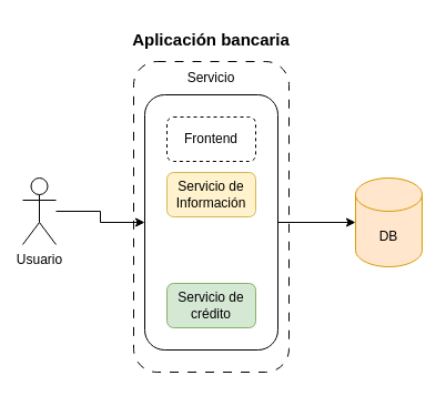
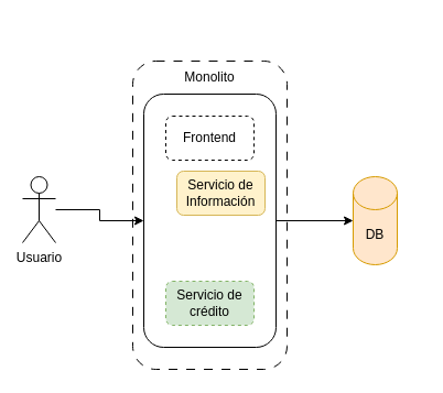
  <mxCell id="0" />
  <mxCell id="1" parent="0" />
  <mxCell id="2" value="Usuario" style="shape=umlActor;verticalLabelPosition=bottom;verticalAlign=top;html=1;outlineConnect=0;" vertex="1" parent="1"><mxGeometry x="20" y="160" width="30" height="60" as="geometry" /></mxCell>
  <mxCell id="3" value="" style="rounded=1;whiteSpace=wrap;html=1;dashed=1;strokeWidth=1;perimeterSpacing=0;dashPattern=8 8;" vertex="1" parent="1"><mxGeometry x="120" y="55" width="140" height="280" as="geometry" /></mxCell>
- <mxCell id="4" value="Aplicación bancaria" style="text;html=1;align=center;verticalAlign=middle;whiteSpace=wrap;rounded=0;fontSize=15;fontStyle=1" vertex="1" parent="1"><mxGeometry x="116.25" y="20" width="147.5" height="30" as="geometry" /></mxCell>
  <mxCell id="5" value="" style="rounded=1;whiteSpace=wrap;html=1;" vertex="1" parent="1"><mxGeometry x="130" y="85" width="120" height="230" as="geometry" /></mxCell>
- <mxCell id="6" value="Servicio" style="text;html=1;align=center;verticalAlign=middle;whiteSpace=wrap;rounded=0;" vertex="1" parent="1"><mxGeometry x="160" y="55" width="60" height="30" as="geometry" /></mxCell>
+ <mxCell id="6" value="Monolito" style="text;html=1;align=center;verticalAlign=middle;whiteSpace=wrap;rounded=0;" vertex="1" parent="1"><mxGeometry x="160" y="55" width="60" height="30" as="geometry" /></mxCell>
  <mxCell id="7" value="Frontend" style="rounded=1;whiteSpace=wrap;html=1;dashed=1;" vertex="1" parent="1"><mxGeometry x="150" y="105" width="80" height="40" as="geometry" /></mxCell>
- <mxCell id="8" value="Servicio de Información" style="rounded=1;whiteSpace=wrap;html=1;fillColor=#fff2cc;strokeColor=#d6b656;" vertex="1" parent="1"><mxGeometry x="150" y="155" width="80" height="40" as="geometry" /></mxCell>
- <mxCell id="9" value="Servicio de crédito" style="rounded=1;whiteSpace=wrap;html=1;fillColor=#d5e8d4;strokeColor=#82b366;" vertex="1" parent="1"><mxGeometry x="150" y="255" width="80" height="40" as="geometry" /></mxCell>
+ <mxCell id="8" value="Servicio de Información" style="rounded=1;whiteSpace=wrap;html=1;fillColor=#fff2cc;strokeColor=#d6b656;" vertex="1" parent="1"><mxGeometry x="160" y="155" width="80" height="40" as="geometry" /></mxCell>
+ <mxCell id="9" value="Servicio de crédito" style="rounded=1;whiteSpace=wrap;html=1;fillColor=#d5e8d4;strokeColor=#82b366;dashed=1;" vertex="1" parent="1"><mxGeometry x="150" y="255" width="80" height="40" as="geometry" /></mxCell>
  <mxCell id="10" style="edgeStyle=orthogonalEdgeStyle;rounded=0;orthogonalLoop=1;jettySize=auto;html=1;entryX=0;entryY=0.5;entryDx=0;entryDy=0;" edge="1" parent="1" source="2" target="5"><mxGeometry relative="1" as="geometry"><mxPoint x="127" y="180" as="targetPoint" /></mxGeometry></mxCell>
- <mxCell id="11" value="DB" style="shape=cylinder3;whiteSpace=wrap;html=1;boundedLbl=1;backgroundOutline=1;size=15;fillColor=#ffe6cc;strokeColor=#d79b00;fontStyle=0" vertex="1" parent="1"><mxGeometry x="320" y="160" width="60" height="80" as="geometry" /></mxCell>
+ <mxCell id="11" value="DB" style="shape=cylinder3;whiteSpace=wrap;html=1;boundedLbl=1;backgroundOutline=1;size=15;fillColor=#ffe6cc;strokeColor=#d79b00;fontStyle=0" vertex="1" parent="1"><mxGeometry x="320" y="160" width="40" height="80" as="geometry" /></mxCell>
  <mxCell id="12" style="edgeStyle=orthogonalEdgeStyle;rounded=0;orthogonalLoop=1;jettySize=auto;html=1;entryX=0;entryY=0.5;entryDx=0;entryDy=0;entryPerimeter=0;" edge="1" parent="1" source="5" target="11"><mxGeometry relative="1" as="geometry"><mxPoint x="320" y="203" as="targetPoint" /></mxGeometry></mxCell>
